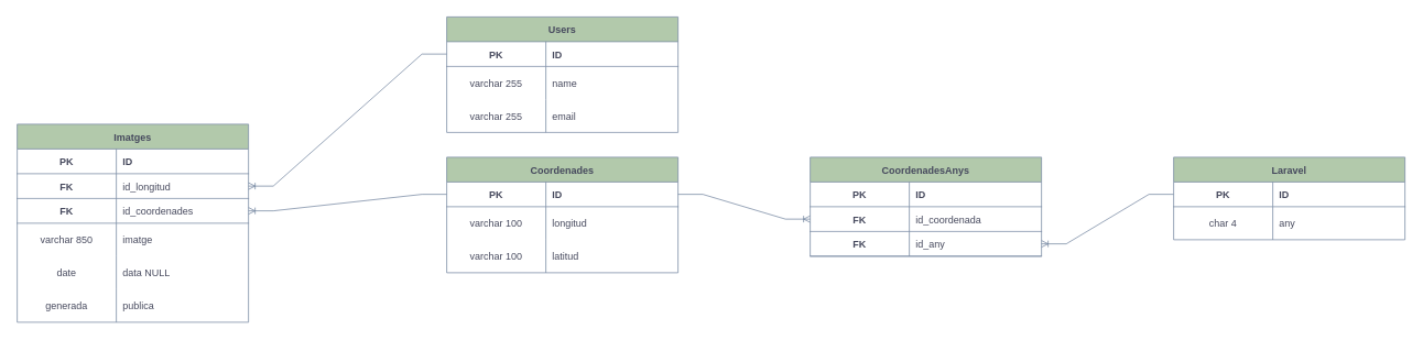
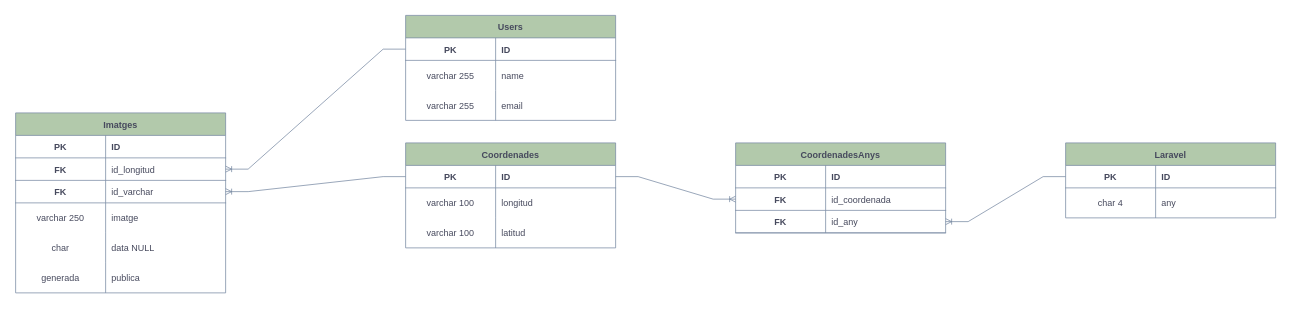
  <mxCell id="0" />
  <mxCell id="1" parent="0" />
  <mxCell id="2" value="Imatges" style="shape=table;startSize=30;container=1;collapsible=1;childLayout=tableLayout;fixedRows=1;rowLines=0;fontStyle=1;align=center;resizeLast=1;labelBackgroundColor=none;fillColor=#B2C9AB;strokeColor=#788AA3;fontColor=#46495D;" vertex="1" parent="1"><mxGeometry x="20" y="150" width="280" height="240" as="geometry" /></mxCell>
  <mxCell id="3" value="" style="shape=tableRow;horizontal=0;startSize=0;swimlaneHead=0;swimlaneBody=0;fillColor=none;collapsible=0;dropTarget=0;points=[[0,0.5],[1,0.5]];portConstraint=eastwest;top=0;left=0;right=0;bottom=1;labelBackgroundColor=none;strokeColor=#788AA3;fontColor=#46495D;" vertex="1" parent="2"><mxGeometry y="30" width="280" height="30" as="geometry" /></mxCell>
  <mxCell id="4" value="PK" style="shape=partialRectangle;connectable=0;fillColor=none;top=0;left=0;bottom=0;right=0;fontStyle=1;overflow=hidden;labelBackgroundColor=none;strokeColor=#788AA3;fontColor=#46495D;" vertex="1" parent="3"><mxGeometry width="120" height="30" as="geometry"><mxRectangle width="120" height="30" as="alternateBounds" /></mxGeometry></mxCell>
  <mxCell id="5" value="ID" style="shape=partialRectangle;connectable=0;fillColor=none;top=0;left=0;bottom=0;right=0;align=left;spacingLeft=6;fontStyle=1;overflow=hidden;labelBackgroundColor=none;strokeColor=#788AA3;fontColor=#46495D;" vertex="1" parent="3"><mxGeometry x="120" width="160" height="30" as="geometry"><mxRectangle width="160" height="30" as="alternateBounds" /></mxGeometry></mxCell>
  <mxCell id="6" value="" style="shape=tableRow;horizontal=0;startSize=0;swimlaneHead=0;swimlaneBody=0;fillColor=none;collapsible=0;dropTarget=0;points=[[0,0.5],[1,0.5]];portConstraint=eastwest;top=0;left=0;right=0;bottom=1;labelBackgroundColor=none;strokeColor=#788AA3;fontColor=#46495D;" vertex="1" parent="2"><mxGeometry y="60" width="280" height="30" as="geometry" /></mxCell>
  <mxCell id="7" value="FK" style="shape=partialRectangle;connectable=0;fillColor=none;top=0;left=0;bottom=0;right=0;fontStyle=1;overflow=hidden;labelBackgroundColor=none;strokeColor=#788AA3;fontColor=#46495D;" vertex="1" parent="6"><mxGeometry width="120" height="30" as="geometry"><mxRectangle width="120" height="30" as="alternateBounds" /></mxGeometry></mxCell>
  <mxCell id="8" value="id_longitud" style="shape=partialRectangle;connectable=0;fillColor=none;top=0;left=0;bottom=0;right=0;align=left;spacingLeft=6;fontStyle=0;overflow=hidden;labelBackgroundColor=none;strokeColor=#788AA3;fontColor=#46495D;" vertex="1" parent="6"><mxGeometry x="120" width="160" height="30" as="geometry"><mxRectangle width="160" height="30" as="alternateBounds" /></mxGeometry></mxCell>
  <mxCell id="9" value="" style="shape=tableRow;horizontal=0;startSize=0;swimlaneHead=0;swimlaneBody=0;fillColor=none;collapsible=0;dropTarget=0;points=[[0,0.5],[1,0.5]];portConstraint=eastwest;top=0;left=0;right=0;bottom=1;labelBackgroundColor=none;strokeColor=#788AA3;fontColor=#46495D;" vertex="1" parent="2"><mxGeometry y="90" width="280" height="30" as="geometry" /></mxCell>
  <mxCell id="10" value="FK" style="shape=partialRectangle;connectable=0;fillColor=none;top=0;left=0;bottom=0;right=0;fontStyle=1;overflow=hidden;labelBackgroundColor=none;strokeColor=#788AA3;fontColor=#46495D;" vertex="1" parent="9"><mxGeometry width="120" height="30" as="geometry"><mxRectangle width="120" height="30" as="alternateBounds" /></mxGeometry></mxCell>
- <mxCell id="11" value="id_coordenades" style="shape=partialRectangle;connectable=0;fillColor=none;top=0;left=0;bottom=0;right=0;align=left;spacingLeft=6;fontStyle=0;overflow=hidden;labelBackgroundColor=none;strokeColor=#788AA3;fontColor=#46495D;" vertex="1" parent="9"><mxGeometry x="120" width="160" height="30" as="geometry"><mxRectangle width="160" height="30" as="alternateBounds" /></mxGeometry></mxCell>
+ <mxCell id="11" value="id_varchar" style="shape=partialRectangle;connectable=0;fillColor=none;top=0;left=0;bottom=0;right=0;align=left;spacingLeft=6;fontStyle=0;overflow=hidden;labelBackgroundColor=none;strokeColor=#788AA3;fontColor=#46495D;" vertex="1" parent="9"><mxGeometry x="120" width="160" height="30" as="geometry"><mxRectangle width="160" height="30" as="alternateBounds" /></mxGeometry></mxCell>
  <mxCell id="12" value="" style="shape=tableRow;horizontal=0;startSize=0;swimlaneHead=0;swimlaneBody=0;fillColor=none;collapsible=0;dropTarget=0;points=[[0,0.5],[1,0.5]];portConstraint=eastwest;top=0;left=0;right=0;bottom=0;labelBackgroundColor=none;strokeColor=#788AA3;fontColor=#46495D;" vertex="1" parent="2"><mxGeometry y="120" width="280" height="40" as="geometry" /></mxCell>
- <mxCell id="13" value="varchar 850" style="shape=partialRectangle;connectable=0;fillColor=none;top=0;left=0;bottom=0;right=0;editable=1;overflow=hidden;labelBackgroundColor=none;strokeColor=#788AA3;fontColor=#46495D;" vertex="1" parent="12"><mxGeometry width="120" height="40" as="geometry"><mxRectangle width="120" height="40" as="alternateBounds" /></mxGeometry></mxCell>
+ <mxCell id="13" value="varchar 250" style="shape=partialRectangle;connectable=0;fillColor=none;top=0;left=0;bottom=0;right=0;editable=1;overflow=hidden;labelBackgroundColor=none;strokeColor=#788AA3;fontColor=#46495D;" vertex="1" parent="12"><mxGeometry width="120" height="40" as="geometry"><mxRectangle width="120" height="40" as="alternateBounds" /></mxGeometry></mxCell>
  <mxCell id="14" value="imatge" style="shape=partialRectangle;connectable=0;fillColor=none;top=0;left=0;bottom=0;right=0;align=left;spacingLeft=6;overflow=hidden;labelBackgroundColor=none;strokeColor=#788AA3;fontColor=#46495D;" vertex="1" parent="12"><mxGeometry x="120" width="160" height="40" as="geometry"><mxRectangle width="160" height="40" as="alternateBounds" /></mxGeometry></mxCell>
  <mxCell id="15" value="" style="shape=tableRow;horizontal=0;startSize=0;swimlaneHead=0;swimlaneBody=0;fillColor=none;collapsible=0;dropTarget=0;points=[[0,0.5],[1,0.5]];portConstraint=eastwest;top=0;left=0;right=0;bottom=0;labelBackgroundColor=none;strokeColor=#788AA3;fontColor=#46495D;" vertex="1" parent="2"><mxGeometry y="160" width="280" height="40" as="geometry" /></mxCell>
- <mxCell id="16" value="date" style="shape=partialRectangle;connectable=0;fillColor=none;top=0;left=0;bottom=0;right=0;editable=1;overflow=hidden;labelBackgroundColor=none;strokeColor=#788AA3;fontColor=#46495D;" vertex="1" parent="15"><mxGeometry width="120" height="40" as="geometry"><mxRectangle width="120" height="40" as="alternateBounds" /></mxGeometry></mxCell>
+ <mxCell id="16" value="char" style="shape=partialRectangle;connectable=0;fillColor=none;top=0;left=0;bottom=0;right=0;editable=1;overflow=hidden;labelBackgroundColor=none;strokeColor=#788AA3;fontColor=#46495D;" vertex="1" parent="15"><mxGeometry width="120" height="40" as="geometry"><mxRectangle width="120" height="40" as="alternateBounds" /></mxGeometry></mxCell>
  <mxCell id="17" value="data NULL" style="shape=partialRectangle;connectable=0;fillColor=none;top=0;left=0;bottom=0;right=0;align=left;spacingLeft=6;overflow=hidden;labelBackgroundColor=none;strokeColor=#788AA3;fontColor=#46495D;" vertex="1" parent="15"><mxGeometry x="120" width="160" height="40" as="geometry"><mxRectangle width="160" height="40" as="alternateBounds" /></mxGeometry></mxCell>
  <mxCell id="18" value="" style="shape=tableRow;horizontal=0;startSize=0;swimlaneHead=0;swimlaneBody=0;fillColor=none;collapsible=0;dropTarget=0;points=[[0,0.5],[1,0.5]];portConstraint=eastwest;top=0;left=0;right=0;bottom=0;labelBackgroundColor=none;strokeColor=#788AA3;fontColor=#46495D;" vertex="1" parent="2"><mxGeometry y="200" width="280" height="40" as="geometry" /></mxCell>
  <mxCell id="19" value="generada" style="shape=partialRectangle;connectable=0;fillColor=none;top=0;left=0;bottom=0;right=0;editable=1;overflow=hidden;labelBackgroundColor=none;strokeColor=#788AA3;fontColor=#46495D;" vertex="1" parent="18"><mxGeometry width="120" height="40" as="geometry"><mxRectangle width="120" height="40" as="alternateBounds" /></mxGeometry></mxCell>
  <mxCell id="20" value="publica" style="shape=partialRectangle;connectable=0;fillColor=none;top=0;left=0;bottom=0;right=0;align=left;spacingLeft=6;overflow=hidden;labelBackgroundColor=none;strokeColor=#788AA3;fontColor=#46495D;" vertex="1" parent="18"><mxGeometry x="120" width="160" height="40" as="geometry"><mxRectangle width="160" height="40" as="alternateBounds" /></mxGeometry></mxCell>
  <mxCell id="21" value="Users" style="shape=table;startSize=30;container=1;collapsible=1;childLayout=tableLayout;fixedRows=1;rowLines=0;fontStyle=1;align=center;resizeLast=1;labelBackgroundColor=none;fillColor=#B2C9AB;strokeColor=#788AA3;fontColor=#46495D;" vertex="1" parent="1"><mxGeometry x="540" y="20" width="280" height="140" as="geometry" /></mxCell>
  <mxCell id="22" value="" style="shape=tableRow;horizontal=0;startSize=0;swimlaneHead=0;swimlaneBody=0;fillColor=none;collapsible=0;dropTarget=0;points=[[0,0.5],[1,0.5]];portConstraint=eastwest;top=0;left=0;right=0;bottom=1;labelBackgroundColor=none;strokeColor=#788AA3;fontColor=#46495D;" vertex="1" parent="21"><mxGeometry y="30" width="280" height="30" as="geometry" /></mxCell>
  <mxCell id="23" value="PK" style="shape=partialRectangle;connectable=0;fillColor=none;top=0;left=0;bottom=0;right=0;fontStyle=1;overflow=hidden;labelBackgroundColor=none;strokeColor=#788AA3;fontColor=#46495D;" vertex="1" parent="22"><mxGeometry width="120" height="30" as="geometry"><mxRectangle width="120" height="30" as="alternateBounds" /></mxGeometry></mxCell>
  <mxCell id="24" value="ID" style="shape=partialRectangle;connectable=0;fillColor=none;top=0;left=0;bottom=0;right=0;align=left;spacingLeft=6;fontStyle=1;overflow=hidden;labelBackgroundColor=none;strokeColor=#788AA3;fontColor=#46495D;" vertex="1" parent="22"><mxGeometry x="120" width="160" height="30" as="geometry"><mxRectangle width="160" height="30" as="alternateBounds" /></mxGeometry></mxCell>
  <mxCell id="25" value="" style="shape=tableRow;horizontal=0;startSize=0;swimlaneHead=0;swimlaneBody=0;fillColor=none;collapsible=0;dropTarget=0;points=[[0,0.5],[1,0.5]];portConstraint=eastwest;top=0;left=0;right=0;bottom=0;labelBackgroundColor=none;strokeColor=#788AA3;fontColor=#46495D;" vertex="1" parent="21"><mxGeometry y="60" width="280" height="40" as="geometry" /></mxCell>
  <mxCell id="26" value="varchar 255" style="shape=partialRectangle;connectable=0;fillColor=none;top=0;left=0;bottom=0;right=0;editable=1;overflow=hidden;labelBackgroundColor=none;strokeColor=#788AA3;fontColor=#46495D;" vertex="1" parent="25"><mxGeometry width="120" height="40" as="geometry"><mxRectangle width="120" height="40" as="alternateBounds" /></mxGeometry></mxCell>
  <mxCell id="27" value="name" style="shape=partialRectangle;connectable=0;fillColor=none;top=0;left=0;bottom=0;right=0;align=left;spacingLeft=6;overflow=hidden;labelBackgroundColor=none;strokeColor=#788AA3;fontColor=#46495D;" vertex="1" parent="25"><mxGeometry x="120" width="160" height="40" as="geometry"><mxRectangle width="160" height="40" as="alternateBounds" /></mxGeometry></mxCell>
  <mxCell id="28" value="" style="shape=tableRow;horizontal=0;startSize=0;swimlaneHead=0;swimlaneBody=0;fillColor=none;collapsible=0;dropTarget=0;points=[[0,0.5],[1,0.5]];portConstraint=eastwest;top=0;left=0;right=0;bottom=0;labelBackgroundColor=none;strokeColor=#788AA3;fontColor=#46495D;" vertex="1" parent="21"><mxGeometry y="100" width="280" height="40" as="geometry" /></mxCell>
  <mxCell id="29" value="varchar 255" style="shape=partialRectangle;connectable=0;fillColor=none;top=0;left=0;bottom=0;right=0;editable=1;overflow=hidden;labelBackgroundColor=none;strokeColor=#788AA3;fontColor=#46495D;" vertex="1" parent="28"><mxGeometry width="120" height="40" as="geometry"><mxRectangle width="120" height="40" as="alternateBounds" /></mxGeometry></mxCell>
  <mxCell id="30" value="email" style="shape=partialRectangle;connectable=0;fillColor=none;top=0;left=0;bottom=0;right=0;align=left;spacingLeft=6;overflow=hidden;labelBackgroundColor=none;strokeColor=#788AA3;fontColor=#46495D;" vertex="1" parent="28"><mxGeometry x="120" width="160" height="40" as="geometry"><mxRectangle width="160" height="40" as="alternateBounds" /></mxGeometry></mxCell>
  <mxCell id="31" value="" style="edgeStyle=entityRelationEdgeStyle;fontSize=12;html=1;endArrow=ERoneToMany;rounded=0;exitX=0;exitY=0.5;exitDx=0;exitDy=0;entryX=1;entryY=0.5;entryDx=0;entryDy=0;labelBackgroundColor=none;strokeColor=#788AA3;fontColor=default;" edge="1" parent="1" source="22" target="6"><mxGeometry width="100" height="100" relative="1" as="geometry"><mxPoint x="330" y="430" as="sourcePoint" /><mxPoint x="430" y="330" as="targetPoint" /></mxGeometry></mxCell>
  <mxCell id="32" value="Coordenades" style="shape=table;startSize=30;container=1;collapsible=1;childLayout=tableLayout;fixedRows=1;rowLines=0;fontStyle=1;align=center;resizeLast=1;labelBackgroundColor=none;fillColor=#B2C9AB;strokeColor=#788AA3;fontColor=#46495D;" vertex="1" parent="1"><mxGeometry x="540" y="190" width="280" height="140" as="geometry" /></mxCell>
  <mxCell id="33" value="" style="shape=tableRow;horizontal=0;startSize=0;swimlaneHead=0;swimlaneBody=0;fillColor=none;collapsible=0;dropTarget=0;points=[[0,0.5],[1,0.5]];portConstraint=eastwest;top=0;left=0;right=0;bottom=1;labelBackgroundColor=none;strokeColor=#788AA3;fontColor=#46495D;" vertex="1" parent="32"><mxGeometry y="30" width="280" height="30" as="geometry" /></mxCell>
  <mxCell id="34" value="PK" style="shape=partialRectangle;connectable=0;fillColor=none;top=0;left=0;bottom=0;right=0;fontStyle=1;overflow=hidden;labelBackgroundColor=none;strokeColor=#788AA3;fontColor=#46495D;" vertex="1" parent="33"><mxGeometry width="120" height="30" as="geometry"><mxRectangle width="120" height="30" as="alternateBounds" /></mxGeometry></mxCell>
  <mxCell id="35" value="ID" style="shape=partialRectangle;connectable=0;fillColor=none;top=0;left=0;bottom=0;right=0;align=left;spacingLeft=6;fontStyle=1;overflow=hidden;labelBackgroundColor=none;strokeColor=#788AA3;fontColor=#46495D;" vertex="1" parent="33"><mxGeometry x="120" width="160" height="30" as="geometry"><mxRectangle width="160" height="30" as="alternateBounds" /></mxGeometry></mxCell>
  <mxCell id="36" value="" style="shape=tableRow;horizontal=0;startSize=0;swimlaneHead=0;swimlaneBody=0;fillColor=none;collapsible=0;dropTarget=0;points=[[0,0.5],[1,0.5]];portConstraint=eastwest;top=0;left=0;right=0;bottom=0;labelBackgroundColor=none;strokeColor=#788AA3;fontColor=#46495D;" vertex="1" parent="32"><mxGeometry y="60" width="280" height="40" as="geometry" /></mxCell>
  <mxCell id="37" value="varchar 100" style="shape=partialRectangle;connectable=0;fillColor=none;top=0;left=0;bottom=0;right=0;editable=1;overflow=hidden;labelBackgroundColor=none;strokeColor=#788AA3;fontColor=#46495D;" vertex="1" parent="36"><mxGeometry width="120" height="40" as="geometry"><mxRectangle width="120" height="40" as="alternateBounds" /></mxGeometry></mxCell>
  <mxCell id="38" value="longitud" style="shape=partialRectangle;connectable=0;fillColor=none;top=0;left=0;bottom=0;right=0;align=left;spacingLeft=6;overflow=hidden;labelBackgroundColor=none;strokeColor=#788AA3;fontColor=#46495D;" vertex="1" parent="36"><mxGeometry x="120" width="160" height="40" as="geometry"><mxRectangle width="160" height="40" as="alternateBounds" /></mxGeometry></mxCell>
  <mxCell id="39" value="" style="shape=tableRow;horizontal=0;startSize=0;swimlaneHead=0;swimlaneBody=0;fillColor=none;collapsible=0;dropTarget=0;points=[[0,0.5],[1,0.5]];portConstraint=eastwest;top=0;left=0;right=0;bottom=0;labelBackgroundColor=none;strokeColor=#788AA3;fontColor=#46495D;" vertex="1" parent="32"><mxGeometry y="100" width="280" height="40" as="geometry" /></mxCell>
  <mxCell id="40" value="varchar 100" style="shape=partialRectangle;connectable=0;fillColor=none;top=0;left=0;bottom=0;right=0;editable=1;overflow=hidden;labelBackgroundColor=none;strokeColor=#788AA3;fontColor=#46495D;" vertex="1" parent="39"><mxGeometry width="120" height="40" as="geometry"><mxRectangle width="120" height="40" as="alternateBounds" /></mxGeometry></mxCell>
  <mxCell id="41" value="latitud" style="shape=partialRectangle;connectable=0;fillColor=none;top=0;left=0;bottom=0;right=0;align=left;spacingLeft=6;overflow=hidden;labelBackgroundColor=none;strokeColor=#788AA3;fontColor=#46495D;" vertex="1" parent="39"><mxGeometry x="120" width="160" height="40" as="geometry"><mxRectangle width="160" height="40" as="alternateBounds" /></mxGeometry></mxCell>
  <mxCell id="42" value="" style="edgeStyle=entityRelationEdgeStyle;fontSize=12;html=1;endArrow=ERoneToMany;rounded=0;entryX=1;entryY=0.5;entryDx=0;entryDy=0;exitX=0;exitY=0.5;exitDx=0;exitDy=0;labelBackgroundColor=none;strokeColor=#788AA3;fontColor=default;" edge="1" parent="1" source="33" target="9"><mxGeometry width="100" height="100" relative="1" as="geometry"><mxPoint x="540" y="240" as="sourcePoint" /><mxPoint x="430" y="330" as="targetPoint" /></mxGeometry></mxCell>
  <mxCell id="43" value="Laravel" style="shape=table;startSize=30;container=1;collapsible=1;childLayout=tableLayout;fixedRows=1;rowLines=0;fontStyle=1;align=center;resizeLast=1;labelBackgroundColor=none;fillColor=#B2C9AB;strokeColor=#788AA3;fontColor=#46495D;" vertex="1" parent="1"><mxGeometry x="1420" y="190" width="280" height="100" as="geometry" /></mxCell>
  <mxCell id="44" value="" style="shape=tableRow;horizontal=0;startSize=0;swimlaneHead=0;swimlaneBody=0;fillColor=none;collapsible=0;dropTarget=0;points=[[0,0.5],[1,0.5]];portConstraint=eastwest;top=0;left=0;right=0;bottom=1;labelBackgroundColor=none;strokeColor=#788AA3;fontColor=#46495D;" vertex="1" parent="43"><mxGeometry y="30" width="280" height="30" as="geometry" /></mxCell>
  <mxCell id="45" value="PK" style="shape=partialRectangle;connectable=0;fillColor=none;top=0;left=0;bottom=0;right=0;fontStyle=1;overflow=hidden;labelBackgroundColor=none;strokeColor=#788AA3;fontColor=#46495D;" vertex="1" parent="44"><mxGeometry width="120" height="30" as="geometry"><mxRectangle width="120" height="30" as="alternateBounds" /></mxGeometry></mxCell>
  <mxCell id="46" value="ID" style="shape=partialRectangle;connectable=0;fillColor=none;top=0;left=0;bottom=0;right=0;align=left;spacingLeft=6;fontStyle=1;overflow=hidden;labelBackgroundColor=none;strokeColor=#788AA3;fontColor=#46495D;" vertex="1" parent="44"><mxGeometry x="120" width="160" height="30" as="geometry"><mxRectangle width="160" height="30" as="alternateBounds" /></mxGeometry></mxCell>
  <mxCell id="47" value="" style="shape=tableRow;horizontal=0;startSize=0;swimlaneHead=0;swimlaneBody=0;fillColor=none;collapsible=0;dropTarget=0;points=[[0,0.5],[1,0.5]];portConstraint=eastwest;top=0;left=0;right=0;bottom=0;labelBackgroundColor=none;strokeColor=#788AA3;fontColor=#46495D;" vertex="1" parent="43"><mxGeometry y="60" width="280" height="40" as="geometry" /></mxCell>
  <mxCell id="48" value="char 4" style="shape=partialRectangle;connectable=0;fillColor=none;top=0;left=0;bottom=0;right=0;editable=1;overflow=hidden;labelBackgroundColor=none;strokeColor=#788AA3;fontColor=#46495D;" vertex="1" parent="47"><mxGeometry width="120" height="40" as="geometry"><mxRectangle width="120" height="40" as="alternateBounds" /></mxGeometry></mxCell>
  <mxCell id="49" value="any" style="shape=partialRectangle;connectable=0;fillColor=none;top=0;left=0;bottom=0;right=0;align=left;spacingLeft=6;overflow=hidden;labelBackgroundColor=none;strokeColor=#788AA3;fontColor=#46495D;" vertex="1" parent="47"><mxGeometry x="120" width="160" height="40" as="geometry"><mxRectangle width="160" height="40" as="alternateBounds" /></mxGeometry></mxCell>
  <mxCell id="50" value="CoordenadesAnys" style="shape=table;startSize=30;container=1;collapsible=1;childLayout=tableLayout;fixedRows=1;rowLines=0;fontStyle=1;align=center;resizeLast=1;labelBackgroundColor=none;fillColor=#B2C9AB;strokeColor=#788AA3;fontColor=#46495D;" vertex="1" parent="1"><mxGeometry x="980" y="190" width="280" height="120" as="geometry" /></mxCell>
  <mxCell id="51" value="" style="shape=tableRow;horizontal=0;startSize=0;swimlaneHead=0;swimlaneBody=0;fillColor=none;collapsible=0;dropTarget=0;points=[[0,0.5],[1,0.5]];portConstraint=eastwest;top=0;left=0;right=0;bottom=1;labelBackgroundColor=none;strokeColor=#788AA3;fontColor=#46495D;" vertex="1" parent="50"><mxGeometry y="30" width="280" height="30" as="geometry" /></mxCell>
  <mxCell id="52" value="PK" style="shape=partialRectangle;connectable=0;fillColor=none;top=0;left=0;bottom=0;right=0;fontStyle=1;overflow=hidden;labelBackgroundColor=none;strokeColor=#788AA3;fontColor=#46495D;" vertex="1" parent="51"><mxGeometry width="120" height="30" as="geometry"><mxRectangle width="120" height="30" as="alternateBounds" /></mxGeometry></mxCell>
  <mxCell id="53" value="ID" style="shape=partialRectangle;connectable=0;fillColor=none;top=0;left=0;bottom=0;right=0;align=left;spacingLeft=6;fontStyle=1;overflow=hidden;labelBackgroundColor=none;strokeColor=#788AA3;fontColor=#46495D;" vertex="1" parent="51"><mxGeometry x="120" width="160" height="30" as="geometry"><mxRectangle width="160" height="30" as="alternateBounds" /></mxGeometry></mxCell>
  <mxCell id="54" value="" style="shape=tableRow;horizontal=0;startSize=0;swimlaneHead=0;swimlaneBody=0;fillColor=none;collapsible=0;dropTarget=0;points=[[0,0.5],[1,0.5]];portConstraint=eastwest;top=0;left=0;right=0;bottom=1;labelBackgroundColor=none;strokeColor=#788AA3;fontColor=#46495D;" vertex="1" parent="50"><mxGeometry y="60" width="280" height="30" as="geometry" /></mxCell>
  <mxCell id="55" value="FK" style="shape=partialRectangle;connectable=0;fillColor=none;top=0;left=0;bottom=0;right=0;fontStyle=1;overflow=hidden;labelBackgroundColor=none;strokeColor=#788AA3;fontColor=#46495D;" vertex="1" parent="54"><mxGeometry width="120" height="30" as="geometry"><mxRectangle width="120" height="30" as="alternateBounds" /></mxGeometry></mxCell>
  <mxCell id="56" value="id_coordenada" style="shape=partialRectangle;connectable=0;fillColor=none;top=0;left=0;bottom=0;right=0;align=left;spacingLeft=6;fontStyle=0;overflow=hidden;labelBackgroundColor=none;strokeColor=#788AA3;fontColor=#46495D;" vertex="1" parent="54"><mxGeometry x="120" width="160" height="30" as="geometry"><mxRectangle width="160" height="30" as="alternateBounds" /></mxGeometry></mxCell>
  <mxCell id="57" value="" style="shape=tableRow;horizontal=0;startSize=0;swimlaneHead=0;swimlaneBody=0;fillColor=none;collapsible=0;dropTarget=0;points=[[0,0.5],[1,0.5]];portConstraint=eastwest;top=0;left=0;right=0;bottom=1;labelBackgroundColor=none;strokeColor=#788AA3;fontColor=#46495D;" vertex="1" parent="50"><mxGeometry y="90" width="280" height="30" as="geometry" /></mxCell>
  <mxCell id="58" value="FK" style="shape=partialRectangle;connectable=0;fillColor=none;top=0;left=0;bottom=0;right=0;fontStyle=1;overflow=hidden;labelBackgroundColor=none;strokeColor=#788AA3;fontColor=#46495D;" vertex="1" parent="57"><mxGeometry width="120" height="30" as="geometry"><mxRectangle width="120" height="30" as="alternateBounds" /></mxGeometry></mxCell>
  <mxCell id="59" value="id_any" style="shape=partialRectangle;connectable=0;fillColor=none;top=0;left=0;bottom=0;right=0;align=left;spacingLeft=6;fontStyle=0;overflow=hidden;labelBackgroundColor=none;strokeColor=#788AA3;fontColor=#46495D;" vertex="1" parent="57"><mxGeometry x="120" width="160" height="30" as="geometry"><mxRectangle width="160" height="30" as="alternateBounds" /></mxGeometry></mxCell>
  <mxCell id="60" value="" style="edgeStyle=entityRelationEdgeStyle;fontSize=12;html=1;endArrow=ERoneToMany;rounded=0;exitX=1;exitY=0.5;exitDx=0;exitDy=0;entryX=0;entryY=0.5;entryDx=0;entryDy=0;labelBackgroundColor=none;strokeColor=#788AA3;fontColor=default;" edge="1" parent="1" source="33" target="54"><mxGeometry width="100" height="100" relative="1" as="geometry"><mxPoint x="1120" y="430" as="sourcePoint" /><mxPoint x="1220" y="330" as="targetPoint" /></mxGeometry></mxCell>
  <mxCell id="61" value="" style="edgeStyle=entityRelationEdgeStyle;fontSize=12;html=1;endArrow=ERoneToMany;rounded=0;exitX=0;exitY=0.5;exitDx=0;exitDy=0;entryX=1;entryY=0.5;entryDx=0;entryDy=0;labelBackgroundColor=none;strokeColor=#788AA3;fontColor=default;" edge="1" parent="1" source="44" target="57"><mxGeometry width="100" height="100" relative="1" as="geometry"><mxPoint x="1120" y="430" as="sourcePoint" /><mxPoint x="1220" y="330" as="targetPoint" /></mxGeometry></mxCell>
